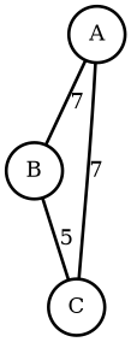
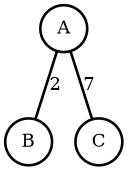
  graph {
    node [penwidth=2 shape=circle]
    edge [color=black penwidth=2]
    n1 [label=A]
    n2 [label=B]
    n3 [label=C]
-   n1 -- n2 [label=7]
+   n1 -- n2 [label=2]
    n1 -- n3 [label=7]
-   n2 -- n3 [label=5]
  }
